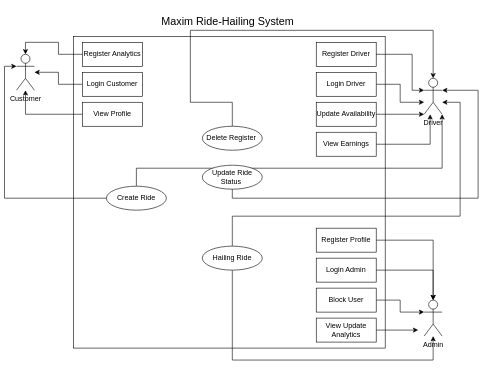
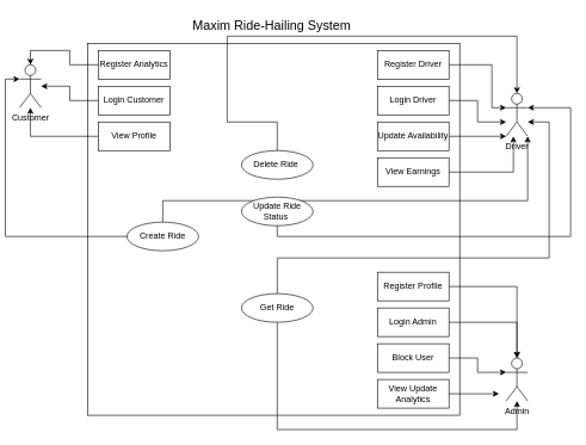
  <mxCell id="0" />
  <mxCell id="1" parent="0" />
  <mxCell id="2" value="" style="whiteSpace=wrap;html=1;aspect=fixed;" vertex="1" parent="1"><mxGeometry x="115" y="60" width="520" height="520" as="geometry" /></mxCell>
  <mxCell id="3" value="Customer" style="shape=umlActor;verticalLabelPosition=bottom;verticalAlign=top;html=1;outlineConnect=0;" vertex="1" parent="1"><mxGeometry x="20" y="90" width="30" height="60" as="geometry" /></mxCell>
  <mxCell id="4" value="Driver" style="shape=umlActor;verticalLabelPosition=bottom;verticalAlign=top;html=1;outlineConnect=0;" vertex="1" parent="1"><mxGeometry x="700" y="130" width="30" height="60" as="geometry" /></mxCell>
  <mxCell id="5" value="Admin" style="shape=umlActor;verticalLabelPosition=bottom;verticalAlign=top;html=1;outlineConnect=0;" vertex="1" parent="1"><mxGeometry x="700" y="500" width="30" height="60" as="geometry" /></mxCell>
  <mxCell id="6" value="&lt;font style=&quot;font-size: 18px;&quot;&gt;Maxim Ride-Hailing System&amp;nbsp;&lt;/font&gt;" style="text;html=1;align=center;verticalAlign=middle;whiteSpace=wrap;rounded=0;strokeWidth=4;" vertex="1" parent="1"><mxGeometry x="260" y="20" width="230" height="30" as="geometry" /></mxCell>
  <mxCell id="7" style="edgeStyle=orthogonalEdgeStyle;rounded=0;orthogonalLoop=1;jettySize=auto;html=1;" edge="1" parent="1" source="8" target="3"><mxGeometry relative="1" as="geometry" /></mxCell>
  <mxCell id="8" value="Login Customer" style="whiteSpace=wrap;html=1;align=center;" vertex="1" parent="1"><mxGeometry x="130" y="120" width="100" height="40" as="geometry" /></mxCell>
  <mxCell id="9" style="edgeStyle=orthogonalEdgeStyle;rounded=0;orthogonalLoop=1;jettySize=auto;html=1;" edge="1" parent="1" source="10" target="3"><mxGeometry relative="1" as="geometry" /></mxCell>
  <mxCell id="10" value="View Profile" style="whiteSpace=wrap;html=1;align=center;" vertex="1" parent="1"><mxGeometry x="130" y="170" width="100" height="40" as="geometry" /></mxCell>
  <mxCell id="11" value="Register Analytics" style="whiteSpace=wrap;html=1;align=center;" vertex="1" parent="1"><mxGeometry x="130" y="70" width="100" height="40" as="geometry" /></mxCell>
  <mxCell id="12" value="Register Driver" style="whiteSpace=wrap;html=1;align=center;" vertex="1" parent="1"><mxGeometry x="520" y="70" width="100" height="40" as="geometry" /></mxCell>
  <mxCell id="13" style="edgeStyle=orthogonalEdgeStyle;rounded=0;orthogonalLoop=1;jettySize=auto;html=1;exitX=1;exitY=0.5;exitDx=0;exitDy=0;" edge="1" parent="1" source="14" target="4"><mxGeometry relative="1" as="geometry"><mxPoint x="680" y="170" as="targetPoint" /><Array as="points"><mxPoint x="660" y="190" /><mxPoint x="660" y="190" /></Array></mxGeometry></mxCell>
  <mxCell id="14" value="Update Availability" style="whiteSpace=wrap;html=1;align=center;" vertex="1" parent="1"><mxGeometry x="520" y="170" width="100" height="40" as="geometry" /></mxCell>
  <mxCell id="15" style="edgeStyle=orthogonalEdgeStyle;rounded=0;orthogonalLoop=1;jettySize=auto;html=1;exitX=1;exitY=0.5;exitDx=0;exitDy=0;entryX=0;entryY=0.333;entryDx=0;entryDy=0;entryPerimeter=0;" edge="1" parent="1" source="16" target="5"><mxGeometry relative="1" as="geometry"><mxPoint x="690" y="520" as="targetPoint" /></mxGeometry></mxCell>
  <mxCell id="16" value="Block User" style="whiteSpace=wrap;html=1;align=center;" vertex="1" parent="1"><mxGeometry x="520" y="480" width="100" height="40" as="geometry" /></mxCell>
  <mxCell id="17" style="edgeStyle=orthogonalEdgeStyle;rounded=0;orthogonalLoop=1;jettySize=auto;html=1;exitX=1;exitY=0.5;exitDx=0;exitDy=0;" edge="1" parent="1" source="18"><mxGeometry relative="1" as="geometry"><mxPoint x="690" y="550" as="targetPoint" /></mxGeometry></mxCell>
  <mxCell id="18" value="View Update Analytics" style="whiteSpace=wrap;html=1;align=center;" vertex="1" parent="1"><mxGeometry x="520" y="530" width="100" height="40" as="geometry" /></mxCell>
  <mxCell id="19" style="edgeStyle=orthogonalEdgeStyle;rounded=0;orthogonalLoop=1;jettySize=auto;html=1;exitX=1;exitY=0.5;exitDx=0;exitDy=0;" edge="1" parent="1" source="20" target="4"><mxGeometry relative="1" as="geometry"><Array as="points"><mxPoint x="660" y="140" /><mxPoint x="660" y="170" /></Array></mxGeometry></mxCell>
  <mxCell id="20" value="Login Driver" style="whiteSpace=wrap;html=1;align=center;" vertex="1" parent="1"><mxGeometry x="520" y="120" width="100" height="40" as="geometry" /></mxCell>
  <mxCell id="21" style="edgeStyle=orthogonalEdgeStyle;rounded=0;orthogonalLoop=1;jettySize=auto;html=1;exitX=1;exitY=0.5;exitDx=0;exitDy=0;" edge="1" parent="1" source="22" target="4"><mxGeometry relative="1" as="geometry"><Array as="points"><mxPoint x="710" y="240" /></Array></mxGeometry></mxCell>
  <mxCell id="22" value="View Earnings" style="whiteSpace=wrap;html=1;align=center;" vertex="1" parent="1"><mxGeometry x="520" y="220" width="100" height="40" as="geometry" /></mxCell>
  <mxCell id="23" style="edgeStyle=orthogonalEdgeStyle;rounded=0;orthogonalLoop=1;jettySize=auto;html=1;" edge="1" parent="1" source="24" target="5"><mxGeometry relative="1" as="geometry" /></mxCell>
  <mxCell id="24" value="Register Profile" style="whiteSpace=wrap;html=1;align=center;" vertex="1" parent="1"><mxGeometry x="520" y="380" width="100" height="40" as="geometry" /></mxCell>
  <mxCell id="25" style="edgeStyle=orthogonalEdgeStyle;rounded=0;orthogonalLoop=1;jettySize=auto;html=1;exitX=1;exitY=0.5;exitDx=0;exitDy=0;" edge="1" parent="1" source="26" target="5"><mxGeometry relative="1" as="geometry"><mxPoint x="710" y="480" as="targetPoint" /></mxGeometry></mxCell>
  <mxCell id="26" value="Login Admin" style="whiteSpace=wrap;html=1;align=center;" vertex="1" parent="1"><mxGeometry x="520" y="430" width="100" height="40" as="geometry" /></mxCell>
  <mxCell id="27" style="edgeStyle=orthogonalEdgeStyle;rounded=0;orthogonalLoop=1;jettySize=auto;html=1;exitX=0.5;exitY=1;exitDx=0;exitDy=0;" edge="1" parent="1"><mxGeometry relative="1" as="geometry"><mxPoint x="420" y="530" as="sourcePoint" /><mxPoint x="420" y="530" as="targetPoint" /></mxGeometry></mxCell>
  <mxCell id="28" style="edgeStyle=orthogonalEdgeStyle;rounded=0;orthogonalLoop=1;jettySize=auto;html=1;exitX=1;exitY=0.5;exitDx=0;exitDy=0;entryX=0;entryY=0.333;entryDx=0;entryDy=0;entryPerimeter=0;" edge="1" parent="1" source="12" target="4"><mxGeometry relative="1" as="geometry"><Array as="points"><mxPoint x="680" y="90" /><mxPoint x="680" y="150" /></Array></mxGeometry></mxCell>
  <mxCell id="29" style="edgeStyle=orthogonalEdgeStyle;rounded=0;orthogonalLoop=1;jettySize=auto;html=1;exitX=0;exitY=0.5;exitDx=0;exitDy=0;entryX=0.5;entryY=0;entryDx=0;entryDy=0;entryPerimeter=0;" edge="1" parent="1" source="11" target="3"><mxGeometry relative="1" as="geometry" /></mxCell>
  <mxCell id="30" style="edgeStyle=orthogonalEdgeStyle;rounded=0;orthogonalLoop=1;jettySize=auto;html=1;" edge="1" parent="1" source="31" target="4"><mxGeometry relative="1" as="geometry"><Array as="points"><mxPoint x="220" y="280" /><mxPoint x="730" y="280" /></Array></mxGeometry></mxCell>
  <mxCell id="31" value="Create Ride" style="ellipse;whiteSpace=wrap;html=1;align=center;" vertex="1" parent="1"><mxGeometry x="170" y="310" width="100" height="40" as="geometry" /></mxCell>
  <mxCell id="32" value="Update Ride Status&amp;nbsp;" style="ellipse;whiteSpace=wrap;html=1;align=center;" vertex="1" parent="1"><mxGeometry x="330" y="275" width="100" height="40" as="geometry" /></mxCell>
- <mxCell id="33" value="Delete Register&amp;nbsp;" style="ellipse;whiteSpace=wrap;html=1;align=center;" vertex="1" parent="1"><mxGeometry x="330" y="210" width="100" height="40" as="geometry" /></mxCell>
+ <mxCell id="33" value="Delete Ride&amp;nbsp;" style="ellipse;whiteSpace=wrap;html=1;align=center;" vertex="1" parent="1"><mxGeometry x="330" y="210" width="100" height="40" as="geometry" /></mxCell>
  <mxCell id="34" style="edgeStyle=orthogonalEdgeStyle;rounded=0;orthogonalLoop=1;jettySize=auto;html=1;exitX=0.5;exitY=1;exitDx=0;exitDy=0;" edge="1" parent="1" source="33" target="33"><mxGeometry relative="1" as="geometry" /></mxCell>
  <mxCell id="35" style="edgeStyle=orthogonalEdgeStyle;rounded=0;orthogonalLoop=1;jettySize=auto;html=1;entryX=0;entryY=0.333;entryDx=0;entryDy=0;entryPerimeter=0;" edge="1" parent="1" source="31" target="3"><mxGeometry relative="1" as="geometry" /></mxCell>
  <mxCell id="36" style="edgeStyle=orthogonalEdgeStyle;rounded=0;orthogonalLoop=1;jettySize=auto;html=1;entryX=1;entryY=0.333;entryDx=0;entryDy=0;entryPerimeter=0;" edge="1" parent="1" source="32" target="4"><mxGeometry relative="1" as="geometry"><Array as="points"><mxPoint x="790" y="330" /><mxPoint x="790" y="150" /></Array></mxGeometry></mxCell>
  <mxCell id="37" style="edgeStyle=orthogonalEdgeStyle;rounded=0;orthogonalLoop=1;jettySize=auto;html=1;entryX=0.5;entryY=0;entryDx=0;entryDy=0;entryPerimeter=0;exitX=0.5;exitY=0;exitDx=0;exitDy=0;" edge="1" parent="1" source="33" target="4"><mxGeometry relative="1" as="geometry"><Array as="points"><mxPoint x="380" y="170" /><mxPoint x="310" y="170" /><mxPoint x="310" y="50" /><mxPoint x="715" y="50" /></Array></mxGeometry></mxCell>
  <mxCell id="38" style="edgeStyle=orthogonalEdgeStyle;rounded=0;orthogonalLoop=1;jettySize=auto;html=1;" edge="1" parent="1" source="40" target="4"><mxGeometry relative="1" as="geometry"><Array as="points"><mxPoint x="380" y="360" /><mxPoint x="760" y="360" /><mxPoint x="760" y="170" /></Array></mxGeometry></mxCell>
  <mxCell id="39" style="edgeStyle=orthogonalEdgeStyle;rounded=0;orthogonalLoop=1;jettySize=auto;html=1;" edge="1" parent="1" source="40" target="5"><mxGeometry relative="1" as="geometry"><Array as="points"><mxPoint x="380" y="600" /><mxPoint x="715" y="600" /></Array></mxGeometry></mxCell>
- <mxCell id="40" value="Hailing Ride" style="ellipse;whiteSpace=wrap;html=1;align=center;" vertex="1" parent="1"><mxGeometry x="330" y="410" width="100" height="40" as="geometry" /></mxCell>
+ <mxCell id="40" value="Get Ride" style="ellipse;whiteSpace=wrap;html=1;align=center;" vertex="1" parent="1"><mxGeometry x="330" y="410" width="100" height="40" as="geometry" /></mxCell>
